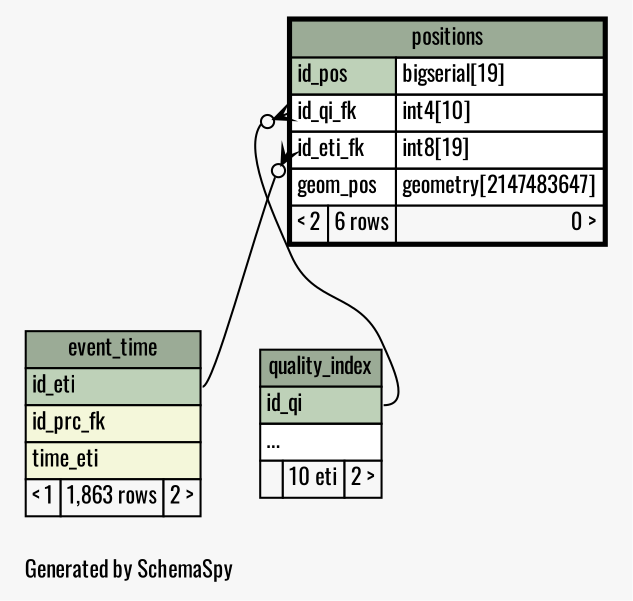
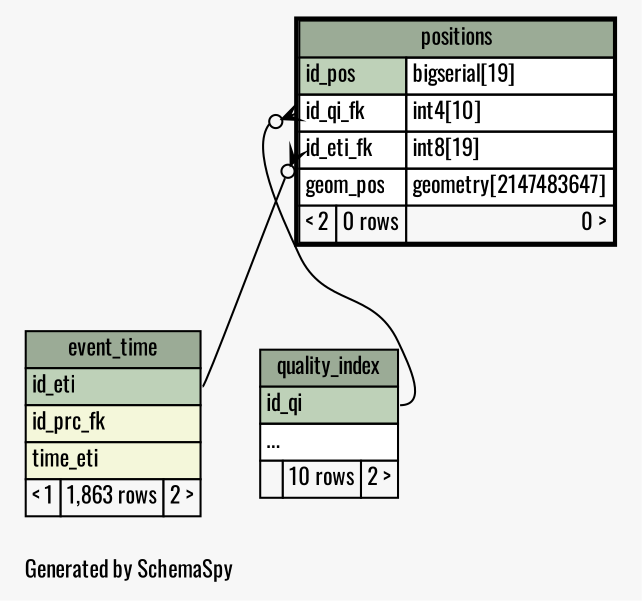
  digraph {
    bgcolor="#f7f7f7"
    fontname=Oswald
    fontsize=11
    label="\nGenerated by SchemaSpy"
    labeljust=l
    nodesep=0.18
    rankdir=TB
    ranksep=0.46
    node [fontname=Oswald fontsize=11 shape=plaintext]
    edge [arrowhead=none arrowsize=0.8 arrowtail=crowodot dir=back fontname=Oswald]
-   n1 [label=<     <TABLE BORDER="2" CELLBORDER="1" CELLSPACING="0" BGCOLOR="#ffffff">       <TR><TD COLSPAN="3" BGCOLOR="#9bab96" ALIGN="CENTER">positions</TD></TR>       <TR><TD PORT="id_pos" COLSPAN="2" BGCOLOR="#bed1b8" ALIGN="LEFT">id_pos</TD><TD PORT="id_pos.type" ALIGN="LEFT">bigserial[19]</TD></TR>       <TR><TD PORT="id_qi_fk" COLSPAN="2" ALIGN="LEFT">id_qi_fk</TD><TD PORT="id_qi_fk.type" ALIGN="LEFT">int4[10]</TD></TR>       <TR><TD PORT="id_eti_fk" COLSPAN="2" ALIGN="LEFT">id_eti_fk</TD><TD PORT="id_eti_fk.type" ALIGN="LEFT">int8[19]</TD></TR>       <TR><TD PORT="geom_pos" COLSPAN="2" ALIGN="LEFT">geom_pos</TD><TD PORT="geom_pos.type" ALIGN="LEFT">geometry[2147483647]</TD></TR>       <TR><TD ALIGN="LEFT" BGCOLOR="#f7f7f7">&lt; 2</TD><TD ALIGN="RIGHT" BGCOLOR="#f7f7f7">6 rows</TD><TD ALIGN="RIGHT" BGCOLOR="#f7f7f7">0 &gt;</TD></TR>     </TABLE>>]
+   n1 [label=<     <TABLE BORDER="2" CELLBORDER="1" CELLSPACING="0" BGCOLOR="#ffffff">       <TR><TD COLSPAN="3" BGCOLOR="#9bab96" ALIGN="CENTER">positions</TD></TR>       <TR><TD PORT="id_pos" COLSPAN="2" BGCOLOR="#bed1b8" ALIGN="LEFT">id_pos</TD><TD PORT="id_pos.type" ALIGN="LEFT">bigserial[19]</TD></TR>       <TR><TD PORT="id_qi_fk" COLSPAN="2" ALIGN="LEFT">id_qi_fk</TD><TD PORT="id_qi_fk.type" ALIGN="LEFT">int4[10]</TD></TR>       <TR><TD PORT="id_eti_fk" COLSPAN="2" ALIGN="LEFT">id_eti_fk</TD><TD PORT="id_eti_fk.type" ALIGN="LEFT">int8[19]</TD></TR>       <TR><TD PORT="geom_pos" COLSPAN="2" ALIGN="LEFT">geom_pos</TD><TD PORT="geom_pos.type" ALIGN="LEFT">geometry[2147483647]</TD></TR>       <TR><TD ALIGN="LEFT" BGCOLOR="#f7f7f7">&lt; 2</TD><TD ALIGN="RIGHT" BGCOLOR="#f7f7f7">0 rows</TD><TD ALIGN="RIGHT" BGCOLOR="#f7f7f7">0 &gt;</TD></TR>     </TABLE>>]
    n2 [label=<     <TABLE BORDER="0" CELLBORDER="1" CELLSPACING="0" BGCOLOR="#ffffff">       <TR><TD COLSPAN="3" BGCOLOR="#9bab96" ALIGN="CENTER">event_time</TD></TR>       <TR><TD PORT="id_eti" COLSPAN="3" BGCOLOR="#bed1b8" ALIGN="LEFT">id_eti</TD></TR>       <TR><TD PORT="id_prc_fk" COLSPAN="3" BGCOLOR="#f4f7da" ALIGN="LEFT">id_prc_fk</TD></TR>       <TR><TD PORT="time_eti" COLSPAN="3" BGCOLOR="#f4f7da" ALIGN="LEFT">time_eti</TD></TR>       <TR><TD ALIGN="LEFT" BGCOLOR="#f7f7f7">&lt; 1</TD><TD ALIGN="RIGHT" BGCOLOR="#f7f7f7">1,863 rows</TD><TD ALIGN="RIGHT" BGCOLOR="#f7f7f7">2 &gt;</TD></TR>     </TABLE>>]
-   n3 [label=<     <TABLE BORDER="0" CELLBORDER="1" CELLSPACING="0" BGCOLOR="#ffffff">       <TR><TD COLSPAN="3" BGCOLOR="#9bab96" ALIGN="CENTER">quality_index</TD></TR>       <TR><TD PORT="id_qi" COLSPAN="3" BGCOLOR="#bed1b8" ALIGN="LEFT">id_qi</TD></TR>       <TR><TD PORT="elipses" COLSPAN="3" ALIGN="LEFT">...</TD></TR>       <TR><TD ALIGN="LEFT" BGCOLOR="#f7f7f7">  </TD><TD ALIGN="RIGHT" BGCOLOR="#f7f7f7">10 eti</TD><TD ALIGN="RIGHT" BGCOLOR="#f7f7f7">2 &gt;</TD></TR>     </TABLE>>]
+   n3 [label=<     <TABLE BORDER="0" CELLBORDER="1" CELLSPACING="0" BGCOLOR="#ffffff">       <TR><TD COLSPAN="3" BGCOLOR="#9bab96" ALIGN="CENTER">quality_index</TD></TR>       <TR><TD PORT="id_qi" COLSPAN="3" BGCOLOR="#bed1b8" ALIGN="LEFT">id_qi</TD></TR>       <TR><TD PORT="elipses" COLSPAN="3" ALIGN="LEFT">...</TD></TR>       <TR><TD ALIGN="LEFT" BGCOLOR="#f7f7f7">  </TD><TD ALIGN="RIGHT" BGCOLOR="#f7f7f7">10 rows</TD><TD ALIGN="RIGHT" BGCOLOR="#f7f7f7">2 &gt;</TD></TR>     </TABLE>>]
    n1 -> n2 [headport="id_eti:e" tailport="id_eti_fk:w"]
    n1 -> n3 [headport="id_qi:e" tailport="id_qi_fk:w"]
  }
